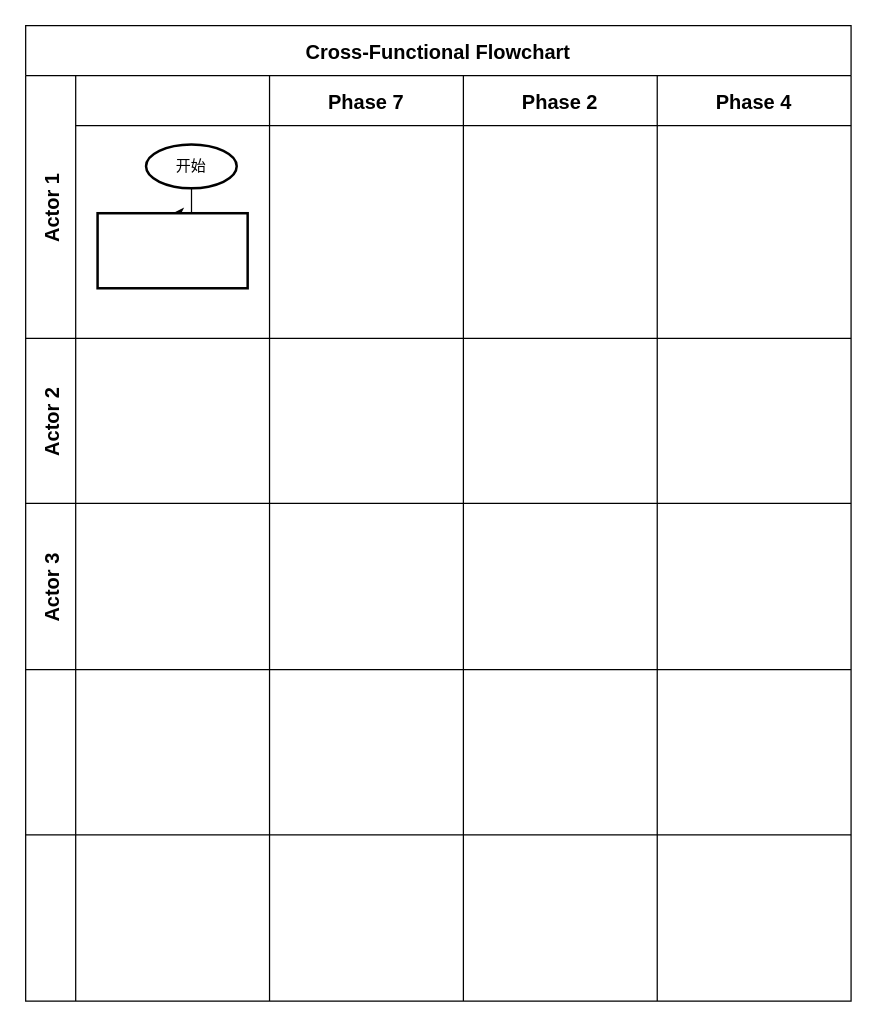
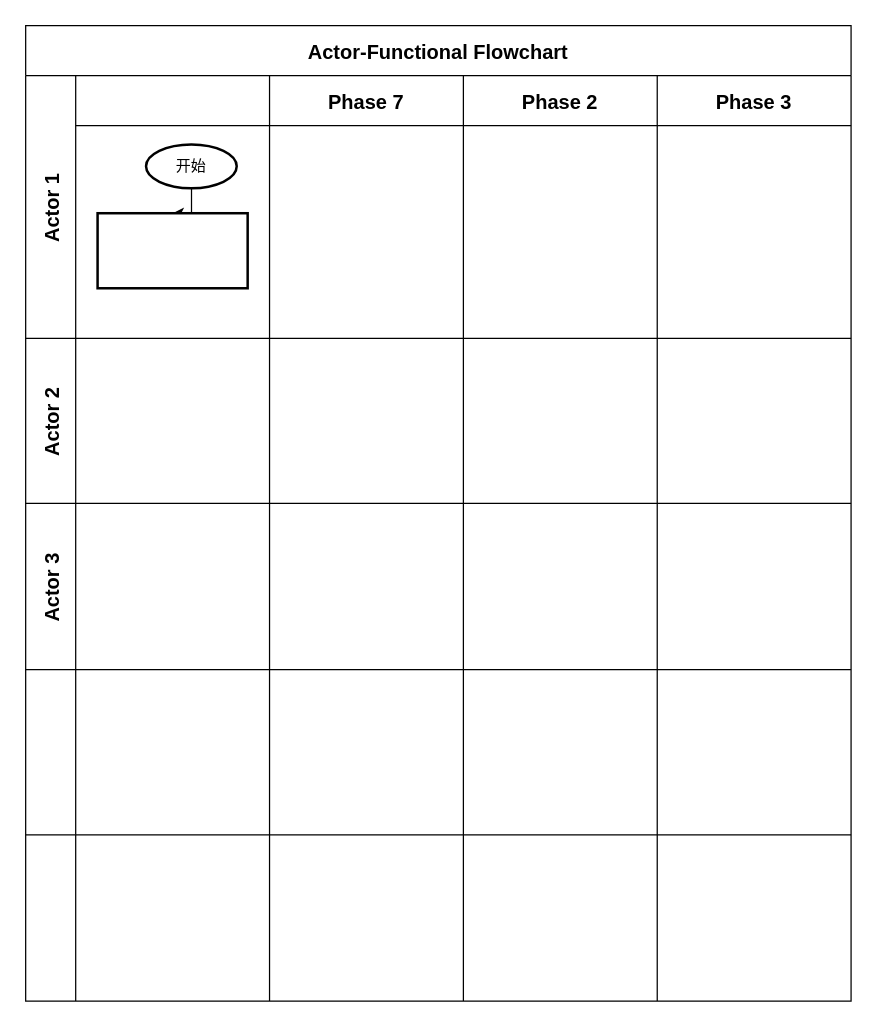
  <mxCell id="0" />
  <mxCell id="1" parent="0" />
- <mxCell id="2" value="Cross-Functional Flowchart" style="shape=table;childLayout=tableLayout;startSize=40;collapsible=0;recursiveResize=0;expand=0;fontSize=16;fontStyle=1" vertex="1" parent="1"><mxGeometry x="20" y="20" width="660" height="780" as="geometry" /></mxCell>
+ <mxCell id="2" value="Actor-Functional Flowchart" style="shape=table;childLayout=tableLayout;startSize=40;collapsible=0;recursiveResize=0;expand=0;fontSize=16;fontStyle=1" vertex="1" parent="1"><mxGeometry x="20" y="20" width="660" height="780" as="geometry" /></mxCell>
  <mxCell id="3" value="Actor 1" style="shape=tableRow;horizontal=0;swimlaneHead=0;swimlaneBody=0;top=0;left=0;strokeColor=inherit;bottom=0;right=0;dropTarget=0;fontStyle=1;fillColor=none;points=[[0,0.5],[1,0.5]];portConstraint=eastwest;startSize=40;collapsible=0;recursiveResize=0;expand=0;fontSize=16;" vertex="1" parent="2"><mxGeometry y="40" width="660" height="210" as="geometry" /></mxCell>
  <mxCell id="4" style="swimlane;swimlaneHead=0;swimlaneBody=0;fontStyle=1;strokeColor=inherit;connectable=0;fillColor=none;startSize=40;collapsible=0;recursiveResize=0;expand=0;fontSize=16;" vertex="1" parent="3"><mxGeometry x="40" width="155" height="210" as="geometry"><mxRectangle width="155" height="210" as="alternateBounds" /></mxGeometry></mxCell>
  <mxCell id="5" value="" style="edgeStyle=orthogonalEdgeStyle;rounded=0;orthogonalLoop=1;jettySize=auto;html=1;" edge="1" parent="4" source="6" target="7"><mxGeometry relative="1" as="geometry" /></mxCell>
  <mxCell id="6" value="开始" style="strokeWidth=2;html=1;shape=mxgraph.flowchart.start_1;whiteSpace=wrap;" vertex="1" parent="4"><mxGeometry x="56.25" y="55" width="72.5" height="35" as="geometry" /></mxCell>
  <mxCell id="7" value="" style="whiteSpace=wrap;html=1;strokeWidth=2;" vertex="1" parent="4"><mxGeometry x="17.5" y="110" width="120" height="60" as="geometry" /></mxCell>
  <mxCell id="8" value="Phase 7" style="swimlane;swimlaneHead=0;swimlaneBody=0;fontStyle=1;strokeColor=inherit;connectable=0;fillColor=none;startSize=40;collapsible=0;recursiveResize=0;expand=0;fontSize=16;" vertex="1" parent="3"><mxGeometry x="195" width="155" height="210" as="geometry"><mxRectangle width="155" height="210" as="alternateBounds" /></mxGeometry></mxCell>
  <mxCell id="9" value="Phase 2" style="swimlane;swimlaneHead=0;swimlaneBody=0;fontStyle=1;strokeColor=inherit;connectable=0;fillColor=none;startSize=40;collapsible=0;recursiveResize=0;expand=0;fontSize=16;" vertex="1" parent="3"><mxGeometry x="350" width="155" height="210" as="geometry"><mxRectangle width="155" height="210" as="alternateBounds" /></mxGeometry></mxCell>
- <mxCell id="10" value="Phase 4" style="swimlane;swimlaneHead=0;swimlaneBody=0;fontStyle=1;strokeColor=inherit;connectable=0;fillColor=none;startSize=40;collapsible=0;recursiveResize=0;expand=0;fontSize=16;" vertex="1" parent="3"><mxGeometry x="505" width="155" height="210" as="geometry"><mxRectangle width="155" height="210" as="alternateBounds" /></mxGeometry></mxCell>
+ <mxCell id="10" value="Phase 3" style="swimlane;swimlaneHead=0;swimlaneBody=0;fontStyle=1;strokeColor=inherit;connectable=0;fillColor=none;startSize=40;collapsible=0;recursiveResize=0;expand=0;fontSize=16;" vertex="1" parent="3"><mxGeometry x="505" width="155" height="210" as="geometry"><mxRectangle width="155" height="210" as="alternateBounds" /></mxGeometry></mxCell>
  <mxCell id="11" value="Actor 2" style="shape=tableRow;horizontal=0;swimlaneHead=0;swimlaneBody=0;top=0;left=0;strokeColor=inherit;bottom=0;right=0;dropTarget=0;fontStyle=1;fillColor=none;points=[[0,0.5],[1,0.5]];portConstraint=eastwest;startSize=40;collapsible=0;recursiveResize=0;expand=0;fontSize=16;" vertex="1" parent="2"><mxGeometry y="250" width="660" height="132" as="geometry" /></mxCell>
  <mxCell id="12" style="swimlane;swimlaneHead=0;swimlaneBody=0;fontStyle=1;connectable=0;strokeColor=inherit;fillColor=none;startSize=0;collapsible=0;recursiveResize=0;expand=0;fontSize=16;" vertex="1" parent="11"><mxGeometry x="40" width="155" height="132" as="geometry"><mxRectangle width="155" height="132" as="alternateBounds" /></mxGeometry></mxCell>
  <mxCell id="13" value="" style="swimlane;swimlaneHead=0;swimlaneBody=0;fontStyle=1;connectable=0;strokeColor=inherit;fillColor=none;startSize=0;collapsible=0;recursiveResize=0;expand=0;fontSize=16;" vertex="1" parent="11"><mxGeometry x="195" width="155" height="132" as="geometry"><mxRectangle width="155" height="132" as="alternateBounds" /></mxGeometry></mxCell>
  <mxCell id="14" value="" style="swimlane;swimlaneHead=0;swimlaneBody=0;fontStyle=1;connectable=0;strokeColor=inherit;fillColor=none;startSize=0;collapsible=0;recursiveResize=0;expand=0;fontSize=16;" vertex="1" parent="11"><mxGeometry x="350" width="155" height="132" as="geometry"><mxRectangle width="155" height="132" as="alternateBounds" /></mxGeometry></mxCell>
  <mxCell id="15" value="" style="swimlane;swimlaneHead=0;swimlaneBody=0;fontStyle=1;connectable=0;strokeColor=inherit;fillColor=none;startSize=0;collapsible=0;recursiveResize=0;expand=0;fontSize=16;" vertex="1" parent="11"><mxGeometry x="505" width="155" height="132" as="geometry"><mxRectangle width="155" height="132" as="alternateBounds" /></mxGeometry></mxCell>
  <mxCell id="16" value="Actor 3" style="shape=tableRow;horizontal=0;swimlaneHead=0;swimlaneBody=0;top=0;left=0;strokeColor=inherit;bottom=0;right=0;dropTarget=0;fontStyle=1;fillColor=none;points=[[0,0.5],[1,0.5]];portConstraint=eastwest;startSize=40;collapsible=0;recursiveResize=0;expand=0;fontSize=16;" vertex="1" parent="2"><mxGeometry y="382" width="660" height="133" as="geometry" /></mxCell>
  <mxCell id="17" style="swimlane;swimlaneHead=0;swimlaneBody=0;fontStyle=1;connectable=0;strokeColor=inherit;fillColor=none;startSize=0;collapsible=0;recursiveResize=0;expand=0;fontSize=16;" vertex="1" parent="16"><mxGeometry x="40" width="155" height="133" as="geometry"><mxRectangle width="155" height="133" as="alternateBounds" /></mxGeometry></mxCell>
  <mxCell id="18" value="" style="swimlane;swimlaneHead=0;swimlaneBody=0;fontStyle=1;connectable=0;strokeColor=inherit;fillColor=none;startSize=0;collapsible=0;recursiveResize=0;expand=0;fontSize=16;" vertex="1" parent="16"><mxGeometry x="195" width="155" height="133" as="geometry"><mxRectangle width="155" height="133" as="alternateBounds" /></mxGeometry></mxCell>
  <mxCell id="19" value="" style="swimlane;swimlaneHead=0;swimlaneBody=0;fontStyle=1;connectable=0;strokeColor=inherit;fillColor=none;startSize=0;collapsible=0;recursiveResize=0;expand=0;fontSize=16;" vertex="1" parent="16"><mxGeometry x="350" width="155" height="133" as="geometry"><mxRectangle width="155" height="133" as="alternateBounds" /></mxGeometry></mxCell>
  <mxCell id="20" value="" style="swimlane;swimlaneHead=0;swimlaneBody=0;fontStyle=1;connectable=0;strokeColor=inherit;fillColor=none;startSize=0;collapsible=0;recursiveResize=0;expand=0;fontSize=16;" vertex="1" parent="16"><mxGeometry x="505" width="155" height="133" as="geometry"><mxRectangle width="155" height="133" as="alternateBounds" /></mxGeometry></mxCell>
  <mxCell id="21" style="shape=tableRow;horizontal=0;swimlaneHead=0;swimlaneBody=0;top=0;left=0;strokeColor=inherit;bottom=0;right=0;dropTarget=0;fontStyle=1;fillColor=none;points=[[0,0.5],[1,0.5]];portConstraint=eastwest;startSize=40;collapsible=0;recursiveResize=0;expand=0;fontSize=16;" vertex="1" parent="2"><mxGeometry y="515" width="660" height="132" as="geometry" /></mxCell>
  <mxCell id="22" style="swimlane;swimlaneHead=0;swimlaneBody=0;fontStyle=1;connectable=0;strokeColor=inherit;fillColor=none;startSize=0;collapsible=0;recursiveResize=0;expand=0;fontSize=16;" vertex="1" parent="21"><mxGeometry x="40" width="155" height="132" as="geometry"><mxRectangle width="155" height="132" as="alternateBounds" /></mxGeometry></mxCell>
  <mxCell id="23" style="swimlane;swimlaneHead=0;swimlaneBody=0;fontStyle=1;connectable=0;strokeColor=inherit;fillColor=none;startSize=0;collapsible=0;recursiveResize=0;expand=0;fontSize=16;" vertex="1" parent="21"><mxGeometry x="195" width="155" height="132" as="geometry"><mxRectangle width="155" height="132" as="alternateBounds" /></mxGeometry></mxCell>
  <mxCell id="24" style="swimlane;swimlaneHead=0;swimlaneBody=0;fontStyle=1;connectable=0;strokeColor=inherit;fillColor=none;startSize=0;collapsible=0;recursiveResize=0;expand=0;fontSize=16;" vertex="1" parent="21"><mxGeometry x="350" width="155" height="132" as="geometry"><mxRectangle width="155" height="132" as="alternateBounds" /></mxGeometry></mxCell>
  <mxCell id="25" style="swimlane;swimlaneHead=0;swimlaneBody=0;fontStyle=1;connectable=0;strokeColor=inherit;fillColor=none;startSize=0;collapsible=0;recursiveResize=0;expand=0;fontSize=16;" vertex="1" parent="21"><mxGeometry x="505" width="155" height="132" as="geometry"><mxRectangle width="155" height="132" as="alternateBounds" /></mxGeometry></mxCell>
  <mxCell id="26" style="shape=tableRow;horizontal=0;swimlaneHead=0;swimlaneBody=0;top=0;left=0;strokeColor=inherit;bottom=0;right=0;dropTarget=0;fontStyle=1;fillColor=none;points=[[0,0.5],[1,0.5]];portConstraint=eastwest;startSize=40;collapsible=0;recursiveResize=0;expand=0;fontSize=16;" vertex="1" parent="2"><mxGeometry y="647" width="660" height="133" as="geometry" /></mxCell>
  <mxCell id="27" style="swimlane;swimlaneHead=0;swimlaneBody=0;fontStyle=1;connectable=0;strokeColor=inherit;fillColor=none;startSize=0;collapsible=0;recursiveResize=0;expand=0;fontSize=16;" vertex="1" parent="26"><mxGeometry x="40" width="155" height="133" as="geometry"><mxRectangle width="155" height="133" as="alternateBounds" /></mxGeometry></mxCell>
  <mxCell id="28" style="swimlane;swimlaneHead=0;swimlaneBody=0;fontStyle=1;connectable=0;strokeColor=inherit;fillColor=none;startSize=0;collapsible=0;recursiveResize=0;expand=0;fontSize=16;" vertex="1" parent="26"><mxGeometry x="195" width="155" height="133" as="geometry"><mxRectangle width="155" height="133" as="alternateBounds" /></mxGeometry></mxCell>
  <mxCell id="29" style="swimlane;swimlaneHead=0;swimlaneBody=0;fontStyle=1;connectable=0;strokeColor=inherit;fillColor=none;startSize=0;collapsible=0;recursiveResize=0;expand=0;fontSize=16;" vertex="1" parent="26"><mxGeometry x="350" width="155" height="133" as="geometry"><mxRectangle width="155" height="133" as="alternateBounds" /></mxGeometry></mxCell>
  <mxCell id="30" style="swimlane;swimlaneHead=0;swimlaneBody=0;fontStyle=1;connectable=0;strokeColor=inherit;fillColor=none;startSize=0;collapsible=0;recursiveResize=0;expand=0;fontSize=16;" vertex="1" parent="26"><mxGeometry x="505" width="155" height="133" as="geometry"><mxRectangle width="155" height="133" as="alternateBounds" /></mxGeometry></mxCell>
